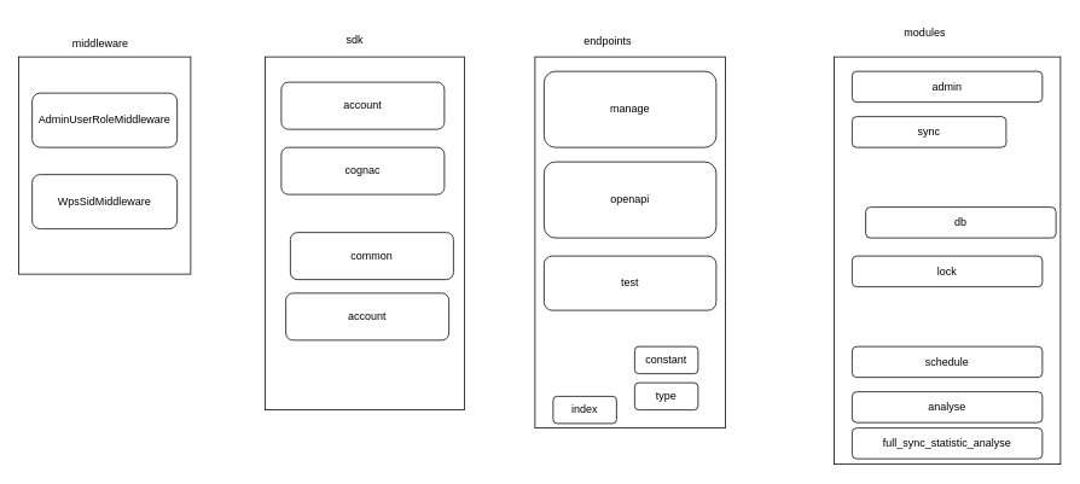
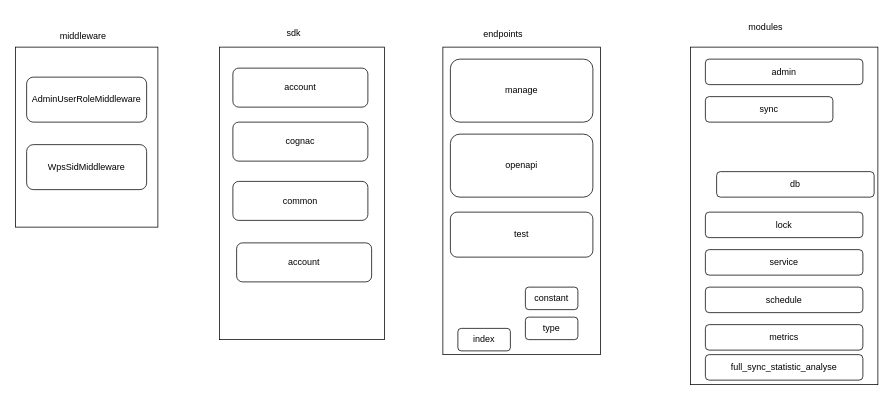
  <mxCell id="0" />
  <mxCell id="1" parent="0" />
  <mxCell id="2" value="" style="rounded=0;whiteSpace=wrap;html=1;fillColor=none;glass=1;" vertex="1" parent="1"><mxGeometry x="590" y="62" width="210" height="410" as="geometry" /></mxCell>
  <mxCell id="3" value="" style="rounded=0;whiteSpace=wrap;html=1;fillColor=none;glass=1;" vertex="1" parent="1"><mxGeometry x="20" y="62" width="190" height="240" as="geometry" /></mxCell>
  <mxCell id="4" value="" style="rounded=0;whiteSpace=wrap;html=1;glass=1;fillColor=none;" vertex="1" parent="1"><mxGeometry x="920" y="62" width="250" height="450" as="geometry" /></mxCell>
  <mxCell id="5" value="manage" style="rounded=1;whiteSpace=wrap;html=1;fillColor=none;" vertex="1" parent="1"><mxGeometry x="600" y="78" width="190" height="84" as="geometry" /></mxCell>
  <mxCell id="6" value="" style="rounded=0;whiteSpace=wrap;html=1;glass=1;fillColor=none;" vertex="1" parent="1"><mxGeometry x="292" y="62" width="220" height="390" as="geometry" /></mxCell>
  <mxCell id="7" value="&lt;span style=&quot;text-wrap-mode: wrap;&quot;&gt;endpoints&lt;/span&gt;" style="text;html=1;align=center;verticalAlign=middle;resizable=0;points=[];autosize=1;strokeColor=none;fillColor=none;" vertex="1" parent="1"><mxGeometry x="630" y="30" width="80" height="30" as="geometry" /></mxCell>
  <mxCell id="8" value="openapi&lt;span style=&quot;color: rgba(0, 0, 0, 0); font-family: monospace; font-size: 0px; text-align: start; text-wrap-mode: nowrap;&quot;&gt;%3CmxGraphModel%3E%3Croot%3E%3CmxCell%20id%3D%220%22%2F%3E%3CmxCell%20id%3D%221%22%20parent%3D%220%22%2F%3E%3CmxCell%20id%3D%222%22%20value%3D%22manage%22%20style%3D%22rounded%3D1%3BwhiteSpace%3Dwrap%3Bhtml%3D1%3BfillColor%3Dnone%3B%22%20vertex%3D%221%22%20parent%3D%221%22%3E%3CmxGeometry%20x%3D%22-2030%22%20y%3D%22-624%22%20width%3D%22190%22%20height%3D%2284%22%20as%3D%22geometry%22%2F%3E%3C%2FmxCell%3E%3C%2Froot%3E%3C%2FmxGraphModel%3E&lt;/span&gt;" style="rounded=1;whiteSpace=wrap;html=1;fillColor=none;" vertex="1" parent="1"><mxGeometry x="600" y="178" width="190" height="84" as="geometry" /></mxCell>
  <mxCell id="9" value="test" style="rounded=1;whiteSpace=wrap;html=1;fillColor=none;" vertex="1" parent="1"><mxGeometry x="600" y="282" width="190" height="60" as="geometry" /></mxCell>
  <mxCell id="10" value="index" style="rounded=1;whiteSpace=wrap;html=1;fillColor=none;" vertex="1" parent="1"><mxGeometry x="610" y="437" width="70" height="30" as="geometry" /></mxCell>
  <mxCell id="11" value="type" style="rounded=1;whiteSpace=wrap;html=1;fillColor=none;" vertex="1" parent="1"><mxGeometry x="700" y="422" width="70" height="30" as="geometry" /></mxCell>
  <mxCell id="12" value="constant" style="rounded=1;whiteSpace=wrap;html=1;fillColor=none;" vertex="1" parent="1"><mxGeometry x="700" y="382" width="70" height="30" as="geometry" /></mxCell>
  <mxCell id="13" value="&lt;span style=&quot;text-wrap-mode: wrap;&quot;&gt;modules&lt;/span&gt;" style="text;html=1;align=center;verticalAlign=middle;resizable=0;points=[];autosize=1;strokeColor=none;fillColor=none;" vertex="1" parent="1"><mxGeometry x="985" y="20" width="70" height="30" as="geometry" /></mxCell>
  <mxCell id="14" value="admin" style="rounded=1;whiteSpace=wrap;html=1;" vertex="1" parent="1"><mxGeometry x="940" y="78" width="210" height="34" as="geometry" /></mxCell>
  <mxCell id="15" value="db" style="rounded=1;whiteSpace=wrap;html=1;" vertex="1" parent="1"><mxGeometry x="955" y="228" width="210" height="34" as="geometry" /></mxCell>
  <mxCell id="16" value="lock" style="rounded=1;whiteSpace=wrap;html=1;" vertex="1" parent="1"><mxGeometry x="940" y="282" width="210" height="34" as="geometry" /></mxCell>
+ <mxCell id="17" value="service" style="rounded=1;whiteSpace=wrap;html=1;" vertex="1" parent="1"><mxGeometry x="940" y="332" width="210" height="34" as="geometry" /></mxCell>
  <mxCell id="18" value="schedule" style="rounded=1;whiteSpace=wrap;html=1;" vertex="1" parent="1"><mxGeometry x="940" y="382" width="210" height="34" as="geometry" /></mxCell>
  <mxCell id="19" value="sync" style="rounded=1;whiteSpace=wrap;html=1;" vertex="1" parent="1"><mxGeometry x="940" y="128" width="170" height="34" as="geometry" /></mxCell>
- <mxCell id="20" value="analyse" style="rounded=1;whiteSpace=wrap;html=1;" vertex="1" parent="1"><mxGeometry x="940" y="432" width="210" height="34" as="geometry" /></mxCell>
+ <mxCell id="20" value="metrics" style="rounded=1;whiteSpace=wrap;html=1;" vertex="1" parent="1"><mxGeometry x="940" y="432" width="210" height="34" as="geometry" /></mxCell>
  <mxCell id="21" value="full_sync_statistic_analyse" style="rounded=1;whiteSpace=wrap;html=1;" vertex="1" parent="1"><mxGeometry x="940" y="472" width="210" height="34" as="geometry" /></mxCell>
  <mxCell id="22" value="&lt;span style=&quot;text-align: center;&quot;&gt;sdk&lt;/span&gt;" style="text;whiteSpace=wrap;html=1;" vertex="1" parent="1"><mxGeometry x="380" y="30" width="50" height="40" as="geometry" /></mxCell>
  <mxCell id="23" value="account" style="rounded=1;whiteSpace=wrap;html=1;" vertex="1" parent="1"><mxGeometry x="310" y="90" width="180" height="52" as="geometry" /></mxCell>
  <mxCell id="24" value="cognac" style="rounded=1;whiteSpace=wrap;html=1;" vertex="1" parent="1"><mxGeometry x="310" y="162" width="180" height="52" as="geometry" /></mxCell>
- <mxCell id="25" value="common" style="rounded=1;whiteSpace=wrap;html=1;" vertex="1" parent="1"><mxGeometry x="320" y="256" width="180" height="52" as="geometry" /></mxCell>
+ <mxCell id="25" value="common" style="rounded=1;whiteSpace=wrap;html=1;" vertex="1" parent="1"><mxGeometry x="310" y="241" width="180" height="52" as="geometry" /></mxCell>
  <mxCell id="26" value="account" style="rounded=1;whiteSpace=wrap;html=1;" vertex="1" parent="1"><mxGeometry x="315" y="323" width="180" height="52" as="geometry" /></mxCell>
  <mxCell id="27" value="&lt;span style=&quot;text-wrap-mode: wrap;&quot;&gt;middleware&lt;/span&gt;" style="text;html=1;align=center;verticalAlign=middle;resizable=0;points=[];autosize=1;strokeColor=none;fillColor=none;" vertex="1" parent="1"><mxGeometry x="70" y="32" width="80" height="30" as="geometry" /></mxCell>
  <mxCell id="28" value="&lt;div class=&quot;lake-content&quot;&gt;AdminUserRoleMiddleware&lt;/div&gt;" style="rounded=1;whiteSpace=wrap;html=1;" vertex="1" parent="1"><mxGeometry x="35" y="102" width="160" height="60" as="geometry" /></mxCell>
  <mxCell id="29" value="&lt;div class=&quot;lake-content&quot;&gt;WpsSidMiddleware&lt;/div&gt;" style="rounded=1;whiteSpace=wrap;html=1;" vertex="1" parent="1"><mxGeometry x="35" y="192" width="160" height="60" as="geometry" /></mxCell>
